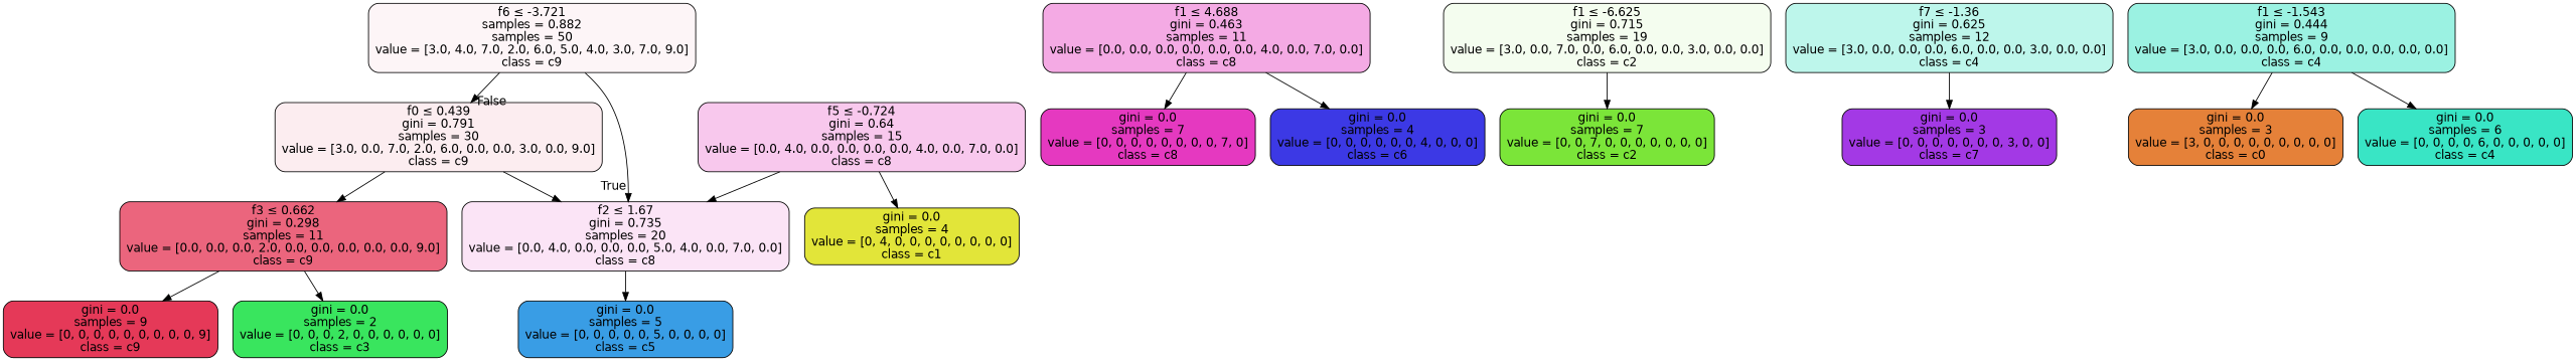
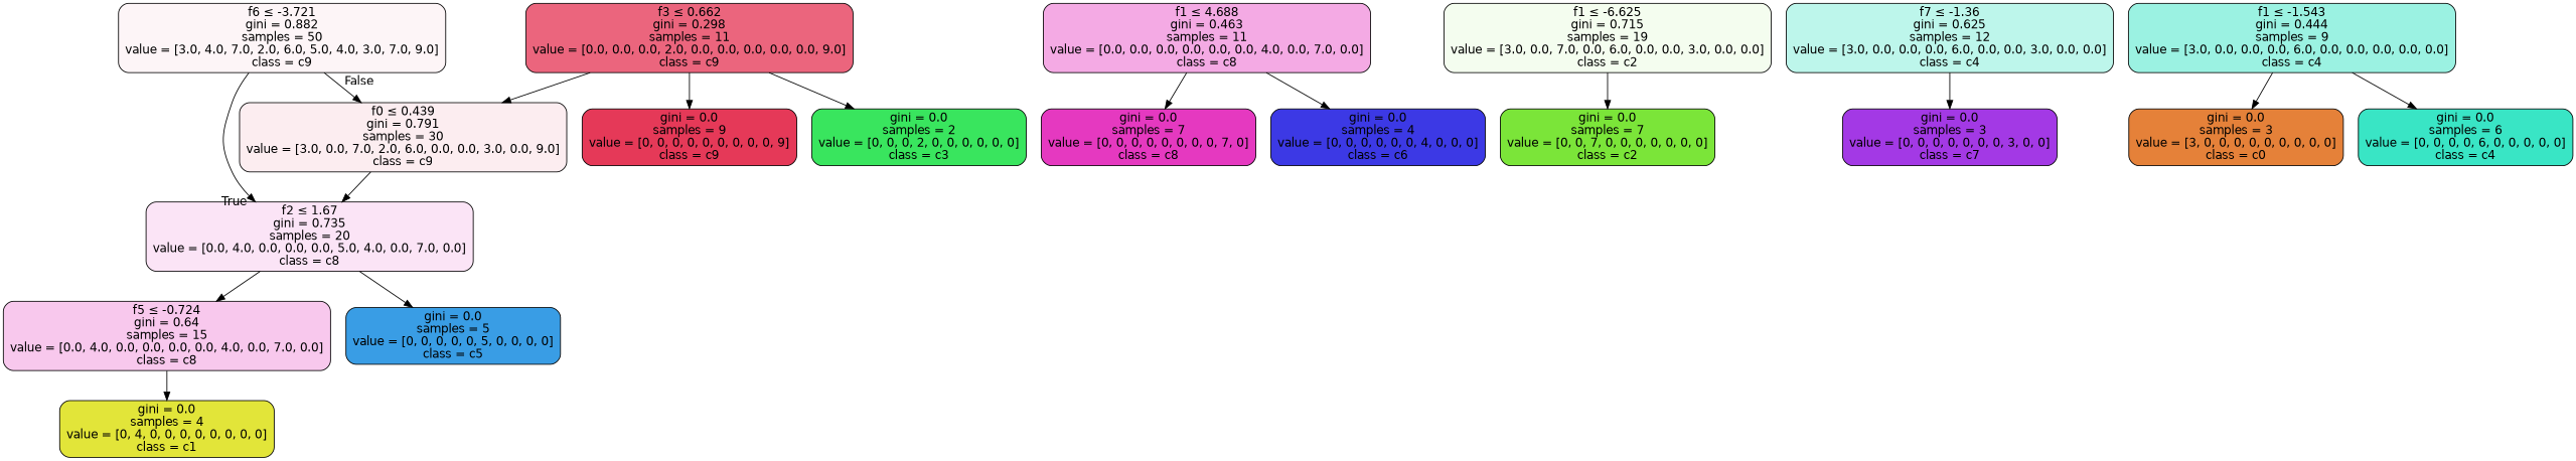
  digraph {
    node [color=black fontname=helvetica shape=box style="filled, rounded"]
    edge [fontname=helvetica]
-   n1 [fillcolor="#e539580c" label=<f6 &le; -3.721<br/>samples = 0.882<br/>samples = 50<br/>value = [3.0, 4.0, 7.0, 2.0, 6.0, 5.0, 4.0, 3.0, 7.0, 9.0]<br/>class = c9>]
+   n1 [fillcolor="#e539580c" label=<f6 &le; -3.721<br/>gini = 0.882<br/>samples = 50<br/>value = [3.0, 4.0, 7.0, 2.0, 6.0, 5.0, 4.0, 3.0, 7.0, 9.0]<br/>class = c9>]
    n2 [fillcolor="#e539c022" label=<f2 &le; 1.67<br/>gini = 0.735<br/>samples = 20<br/>value = [0.0, 4.0, 0.0, 0.0, 0.0, 5.0, 4.0, 0.0, 7.0, 0.0]<br/>class = c8>]
    n3 [fillcolor="#e5395816" label=<f0 &le; 0.439<br/>gini = 0.791<br/>samples = 30<br/>value = [3.0, 0.0, 7.0, 2.0, 6.0, 0.0, 0.0, 3.0, 0.0, 9.0]<br/>class = c9>]
    n4 [fillcolor="#e539c046" label=<f5 &le; -0.724<br/>gini = 0.64<br/>samples = 15<br/>value = [0.0, 4.0, 0.0, 0.0, 0.0, 0.0, 4.0, 0.0, 7.0, 0.0]<br/>class = c8>]
    n5 [fillcolor="#399de5ff" label=<gini = 0.0<br/>samples = 5<br/>value = [0, 0, 0, 0, 0, 5, 0, 0, 0, 0]<br/>class = c5>]
    n6 [fillcolor="#e53958c6" label=<f3 &le; 0.662<br/>gini = 0.298<br/>samples = 11<br/>value = [0.0, 0.0, 0.0, 2.0, 0.0, 0.0, 0.0, 0.0, 0.0, 9.0]<br/>class = c9>]
    n7 [fillcolor="#e2e539ff" label=<gini = 0.0<br/>samples = 4<br/>value = [0, 4, 0, 0, 0, 0, 0, 0, 0, 0]<br/>class = c1>]
    n8 [fillcolor="#e539c06d" label=<f1 &le; 4.688<br/>gini = 0.463<br/>samples = 11<br/>value = [0.0, 0.0, 0.0, 0.0, 0.0, 0.0, 4.0, 0.0, 7.0, 0.0]<br/>class = c8>]
    n9 [fillcolor="#e539c0ff" label=<gini = 0.0<br/>samples = 7<br/>value = [0, 0, 0, 0, 0, 0, 0, 0, 7, 0]<br/>class = c8>]
    n10 [fillcolor="#3c39e5ff" label=<gini = 0.0<br/>samples = 4<br/>value = [0, 0, 0, 0, 0, 0, 4, 0, 0, 0]<br/>class = c6>]
    n11 [fillcolor="#7be53914" label=<f1 &le; -6.625<br/>gini = 0.715<br/>samples = 19<br/>value = [3.0, 0.0, 7.0, 0.0, 6.0, 0.0, 0.0, 3.0, 0.0, 0.0]<br/>class = c2>]
    n12 [fillcolor="#7be539ff" label=<gini = 0.0<br/>samples = 7<br/>value = [0, 0, 7, 0, 0, 0, 0, 0, 0, 0]<br/>class = c2>]
    n13 [fillcolor="#e53958ff" label=<gini = 0.0<br/>samples = 9<br/>value = [0, 0, 0, 0, 0, 0, 0, 0, 0, 9]<br/>class = c9>]
    n14 [fillcolor="#39e55eff" label=<gini = 0.0<br/>samples = 2<br/>value = [0, 0, 0, 2, 0, 0, 0, 0, 0, 0]<br/>class = c3>]
    n15 [fillcolor="#39e5c555" label=<f7 &le; -1.36<br/>gini = 0.625<br/>samples = 12<br/>value = [3.0, 0.0, 0.0, 0.0, 6.0, 0.0, 0.0, 3.0, 0.0, 0.0]<br/>class = c4>]
    n16 [fillcolor="#a339e5ff" label=<gini = 0.0<br/>samples = 3<br/>value = [0, 0, 0, 0, 0, 0, 0, 3, 0, 0]<br/>class = c7>]
    n17 [fillcolor="#39e5c580" label=<f1 &le; -1.543<br/>gini = 0.444<br/>samples = 9<br/>value = [3.0, 0.0, 0.0, 0.0, 6.0, 0.0, 0.0, 0.0, 0.0, 0.0]<br/>class = c4>]
    n18 [fillcolor="#e58139ff" label=<gini = 0.0<br/>samples = 3<br/>value = [3, 0, 0, 0, 0, 0, 0, 0, 0, 0]<br/>class = c0>]
    n19 [fillcolor="#39e5c5ff" label=<gini = 0.0<br/>samples = 6<br/>value = [0, 0, 0, 0, 6, 0, 0, 0, 0, 0]<br/>class = c4>]
    n1 -> n2 [headlabel=True labelangle=45 labeldistance=2.5]
    n1 -> n3 [headlabel=False labelangle=-45 labeldistance=2.5]
-   n4 -> n2
+   n2 -> n4
    n2 -> n5
    n3 -> n2
-   n3 -> n6
+   n6 -> n3
    n4 -> n7
    n6 -> n13
    n6 -> n14
    n8 -> n9
    n8 -> n10
    n11 -> n12
    n15 -> n16
    n17 -> n18
    n17 -> n19
  }
